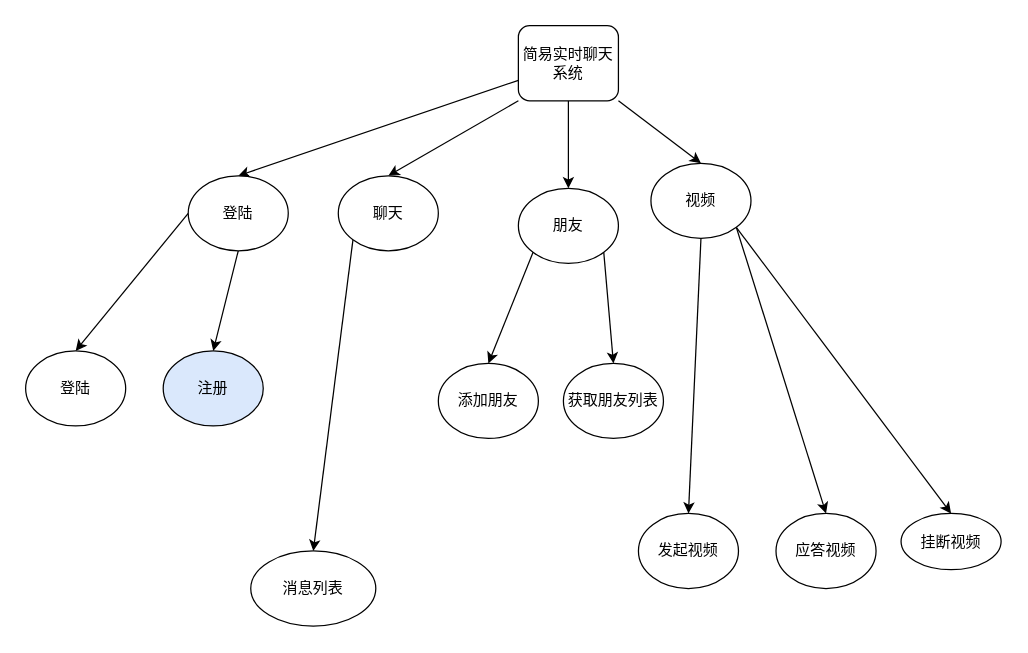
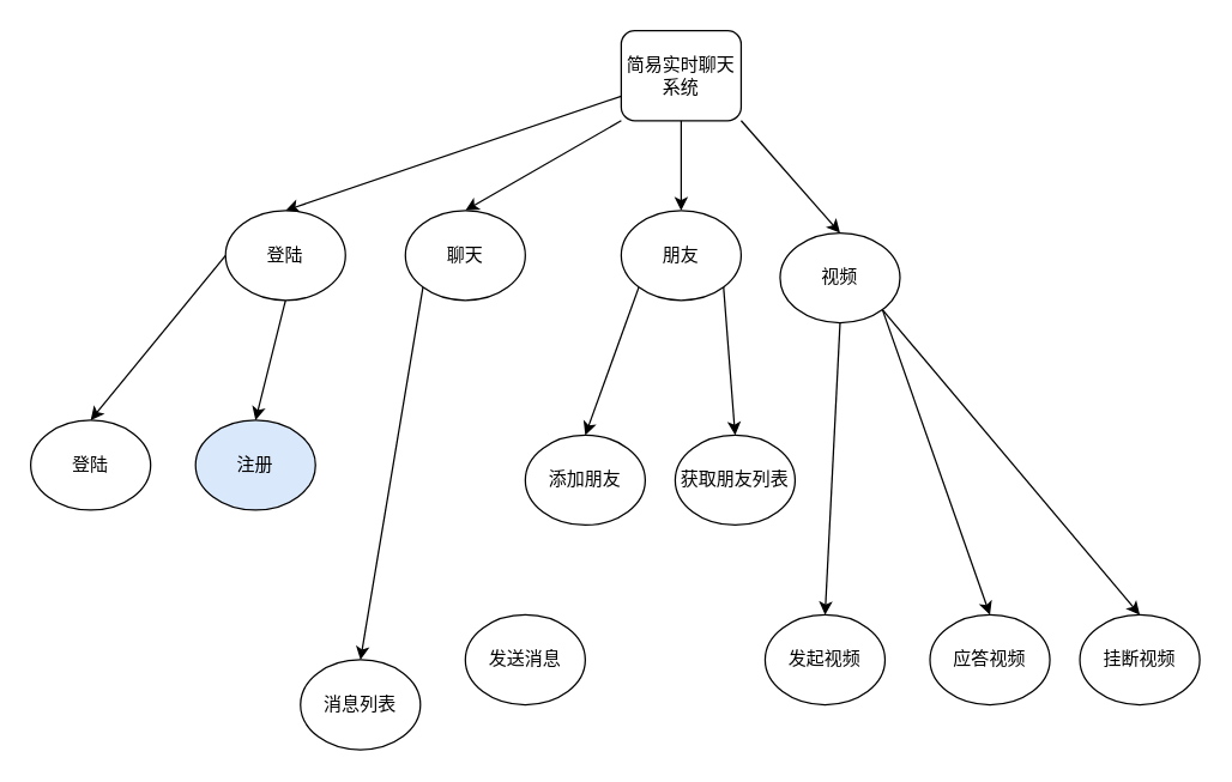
  <mxCell id="0" />
  <mxCell id="1" parent="0" />
  <mxCell id="2" style="rounded=0;orthogonalLoop=1;jettySize=auto;html=1;exitX=0;exitY=1;exitDx=0;exitDy=0;entryX=0.5;entryY=0;entryDx=0;entryDy=0;" edge="1" parent="1" source="6" target="8"><mxGeometry relative="1" as="geometry" /></mxCell>
  <mxCell id="3" style="rounded=0;orthogonalLoop=1;jettySize=auto;html=1;entryX=0.5;entryY=0;entryDx=0;entryDy=0;" edge="1" parent="1" source="6" target="11"><mxGeometry relative="1" as="geometry" /></mxCell>
  <mxCell id="4" style="rounded=0;orthogonalLoop=1;jettySize=auto;html=1;exitX=1;exitY=1;exitDx=0;exitDy=0;entryX=0.5;entryY=0;entryDx=0;entryDy=0;" edge="1" parent="1" source="6" target="15"><mxGeometry relative="1" as="geometry" /></mxCell>
  <mxCell id="5" style="rounded=0;orthogonalLoop=1;jettySize=auto;html=1;entryX=0.5;entryY=0;entryDx=0;entryDy=0;" edge="1" parent="1" source="6" target="25"><mxGeometry relative="1" as="geometry" /></mxCell>
  <mxCell id="6" value="简易实时聊天系统" style="whiteSpace=wrap;html=1;rounded=1;" vertex="1" parent="1"><mxGeometry x="414" y="20" width="80" height="60" as="geometry" /></mxCell>
  <mxCell id="7" style="rounded=0;orthogonalLoop=1;jettySize=auto;html=1;exitX=0;exitY=1;exitDx=0;exitDy=0;entryX=0.5;entryY=0;entryDx=0;entryDy=0;" edge="1" parent="1" source="8" target="16"><mxGeometry relative="1" as="geometry" /></mxCell>
  <mxCell id="8" value="聊天" style="ellipse;whiteSpace=wrap;html=1;" vertex="1" parent="1"><mxGeometry x="270" y="140" width="80" height="60" as="geometry" /></mxCell>
  <mxCell id="9" style="rounded=0;orthogonalLoop=1;jettySize=auto;html=1;exitX=0;exitY=1;exitDx=0;exitDy=0;entryX=0.5;entryY=0;entryDx=0;entryDy=0;" edge="1" parent="1" source="11" target="18"><mxGeometry relative="1" as="geometry" /></mxCell>
  <mxCell id="10" style="rounded=0;orthogonalLoop=1;jettySize=auto;html=1;exitX=1;exitY=1;exitDx=0;exitDy=0;entryX=0.5;entryY=0;entryDx=0;entryDy=0;" edge="1" parent="1" source="11" target="19"><mxGeometry relative="1" as="geometry" /></mxCell>
- <mxCell id="11" value="朋友" style="ellipse;whiteSpace=wrap;html=1;" vertex="1" parent="1"><mxGeometry x="414" y="150" width="80" height="60" as="geometry" /></mxCell>
+ <mxCell id="11" value="朋友" style="ellipse;whiteSpace=wrap;html=1;" vertex="1" parent="1"><mxGeometry x="414" y="140" width="80" height="60" as="geometry" /></mxCell>
  <mxCell id="12" style="rounded=0;orthogonalLoop=1;jettySize=auto;html=1;exitX=0.5;exitY=1;exitDx=0;exitDy=0;entryX=0.5;entryY=0;entryDx=0;entryDy=0;" edge="1" parent="1" source="15" target="20"><mxGeometry relative="1" as="geometry" /></mxCell>
  <mxCell id="13" style="rounded=0;orthogonalLoop=1;jettySize=auto;html=1;exitX=1;exitY=1;exitDx=0;exitDy=0;entryX=0.5;entryY=0;entryDx=0;entryDy=0;" edge="1" parent="1" source="15" target="21"><mxGeometry relative="1" as="geometry" /></mxCell>
  <mxCell id="14" style="rounded=0;orthogonalLoop=1;jettySize=auto;html=1;entryX=0.5;entryY=0;entryDx=0;entryDy=0;exitX=1;exitY=1;exitDx=0;exitDy=0;" edge="1" parent="1" source="15" target="22"><mxGeometry relative="1" as="geometry" /></mxCell>
- <mxCell id="15" value="视频" style="ellipse;whiteSpace=wrap;html=1;" vertex="1" parent="1"><mxGeometry x="520" y="130" width="80" height="60" as="geometry" /></mxCell>
- <mxCell id="16" value="消息列表" style="ellipse;whiteSpace=wrap;html=1;" vertex="1" parent="1"><mxGeometry x="200" y="440" width="100" height="60" as="geometry" /></mxCell>
+ <mxCell id="15" value="视频" style="ellipse;whiteSpace=wrap;html=1;" vertex="1" parent="1"><mxGeometry x="520" y="155" width="80" height="60" as="geometry" /></mxCell>
+ <mxCell id="16" value="消息列表" style="ellipse;whiteSpace=wrap;html=1;" vertex="1" parent="1"><mxGeometry x="200" y="440" width="80" height="60" as="geometry" /></mxCell>
+ <mxCell id="17" value="发送消息" style="ellipse;whiteSpace=wrap;html=1;" vertex="1" parent="1"><mxGeometry x="310" y="410" width="80" height="60" as="geometry" /></mxCell>
  <mxCell id="18" value="添加朋友" style="ellipse;whiteSpace=wrap;html=1;" vertex="1" parent="1"><mxGeometry x="350" y="290" width="80" height="60" as="geometry" /></mxCell>
  <mxCell id="19" value="获取朋友列表" style="ellipse;whiteSpace=wrap;html=1;" vertex="1" parent="1"><mxGeometry x="450" y="290" width="80" height="60" as="geometry" /></mxCell>
  <mxCell id="20" value="发起视频" style="ellipse;whiteSpace=wrap;html=1;" vertex="1" parent="1"><mxGeometry x="510" y="410" width="80" height="60" as="geometry" /></mxCell>
  <mxCell id="21" value="应答视频" style="ellipse;whiteSpace=wrap;html=1;" vertex="1" parent="1"><mxGeometry x="620" y="410" width="80" height="60" as="geometry" /></mxCell>
- <mxCell id="22" value="挂断视频" style="ellipse;whiteSpace=wrap;html=1;" vertex="1" parent="1"><mxGeometry x="720" y="410" width="80" height="45" as="geometry" /></mxCell>
+ <mxCell id="22" value="挂断视频" style="ellipse;whiteSpace=wrap;html=1;" vertex="1" parent="1"><mxGeometry x="720" y="410" width="80" height="60" as="geometry" /></mxCell>
  <mxCell id="23" style="rounded=0;orthogonalLoop=1;jettySize=auto;html=1;exitX=0;exitY=0.5;exitDx=0;exitDy=0;entryX=0.5;entryY=0;entryDx=0;entryDy=0;" edge="1" parent="1" source="25" target="27"><mxGeometry relative="1" as="geometry" /></mxCell>
  <mxCell id="24" style="rounded=0;orthogonalLoop=1;jettySize=auto;html=1;exitX=0.5;exitY=1;exitDx=0;exitDy=0;entryX=0.5;entryY=0;entryDx=0;entryDy=0;" edge="1" parent="1" source="25" target="26"><mxGeometry relative="1" as="geometry" /></mxCell>
  <mxCell id="25" value="登陆" style="ellipse;whiteSpace=wrap;html=1;" vertex="1" parent="1"><mxGeometry x="150" y="140" width="80" height="60" as="geometry" /></mxCell>
  <mxCell id="26" value="注册" style="ellipse;whiteSpace=wrap;html=1;fillColor=#dae8fc;" vertex="1" parent="1"><mxGeometry x="130" y="280" width="80" height="60" as="geometry" /></mxCell>
  <mxCell id="27" value="登陆" style="ellipse;whiteSpace=wrap;html=1;" vertex="1" parent="1"><mxGeometry x="20" y="280" width="80" height="60" as="geometry" /></mxCell>
